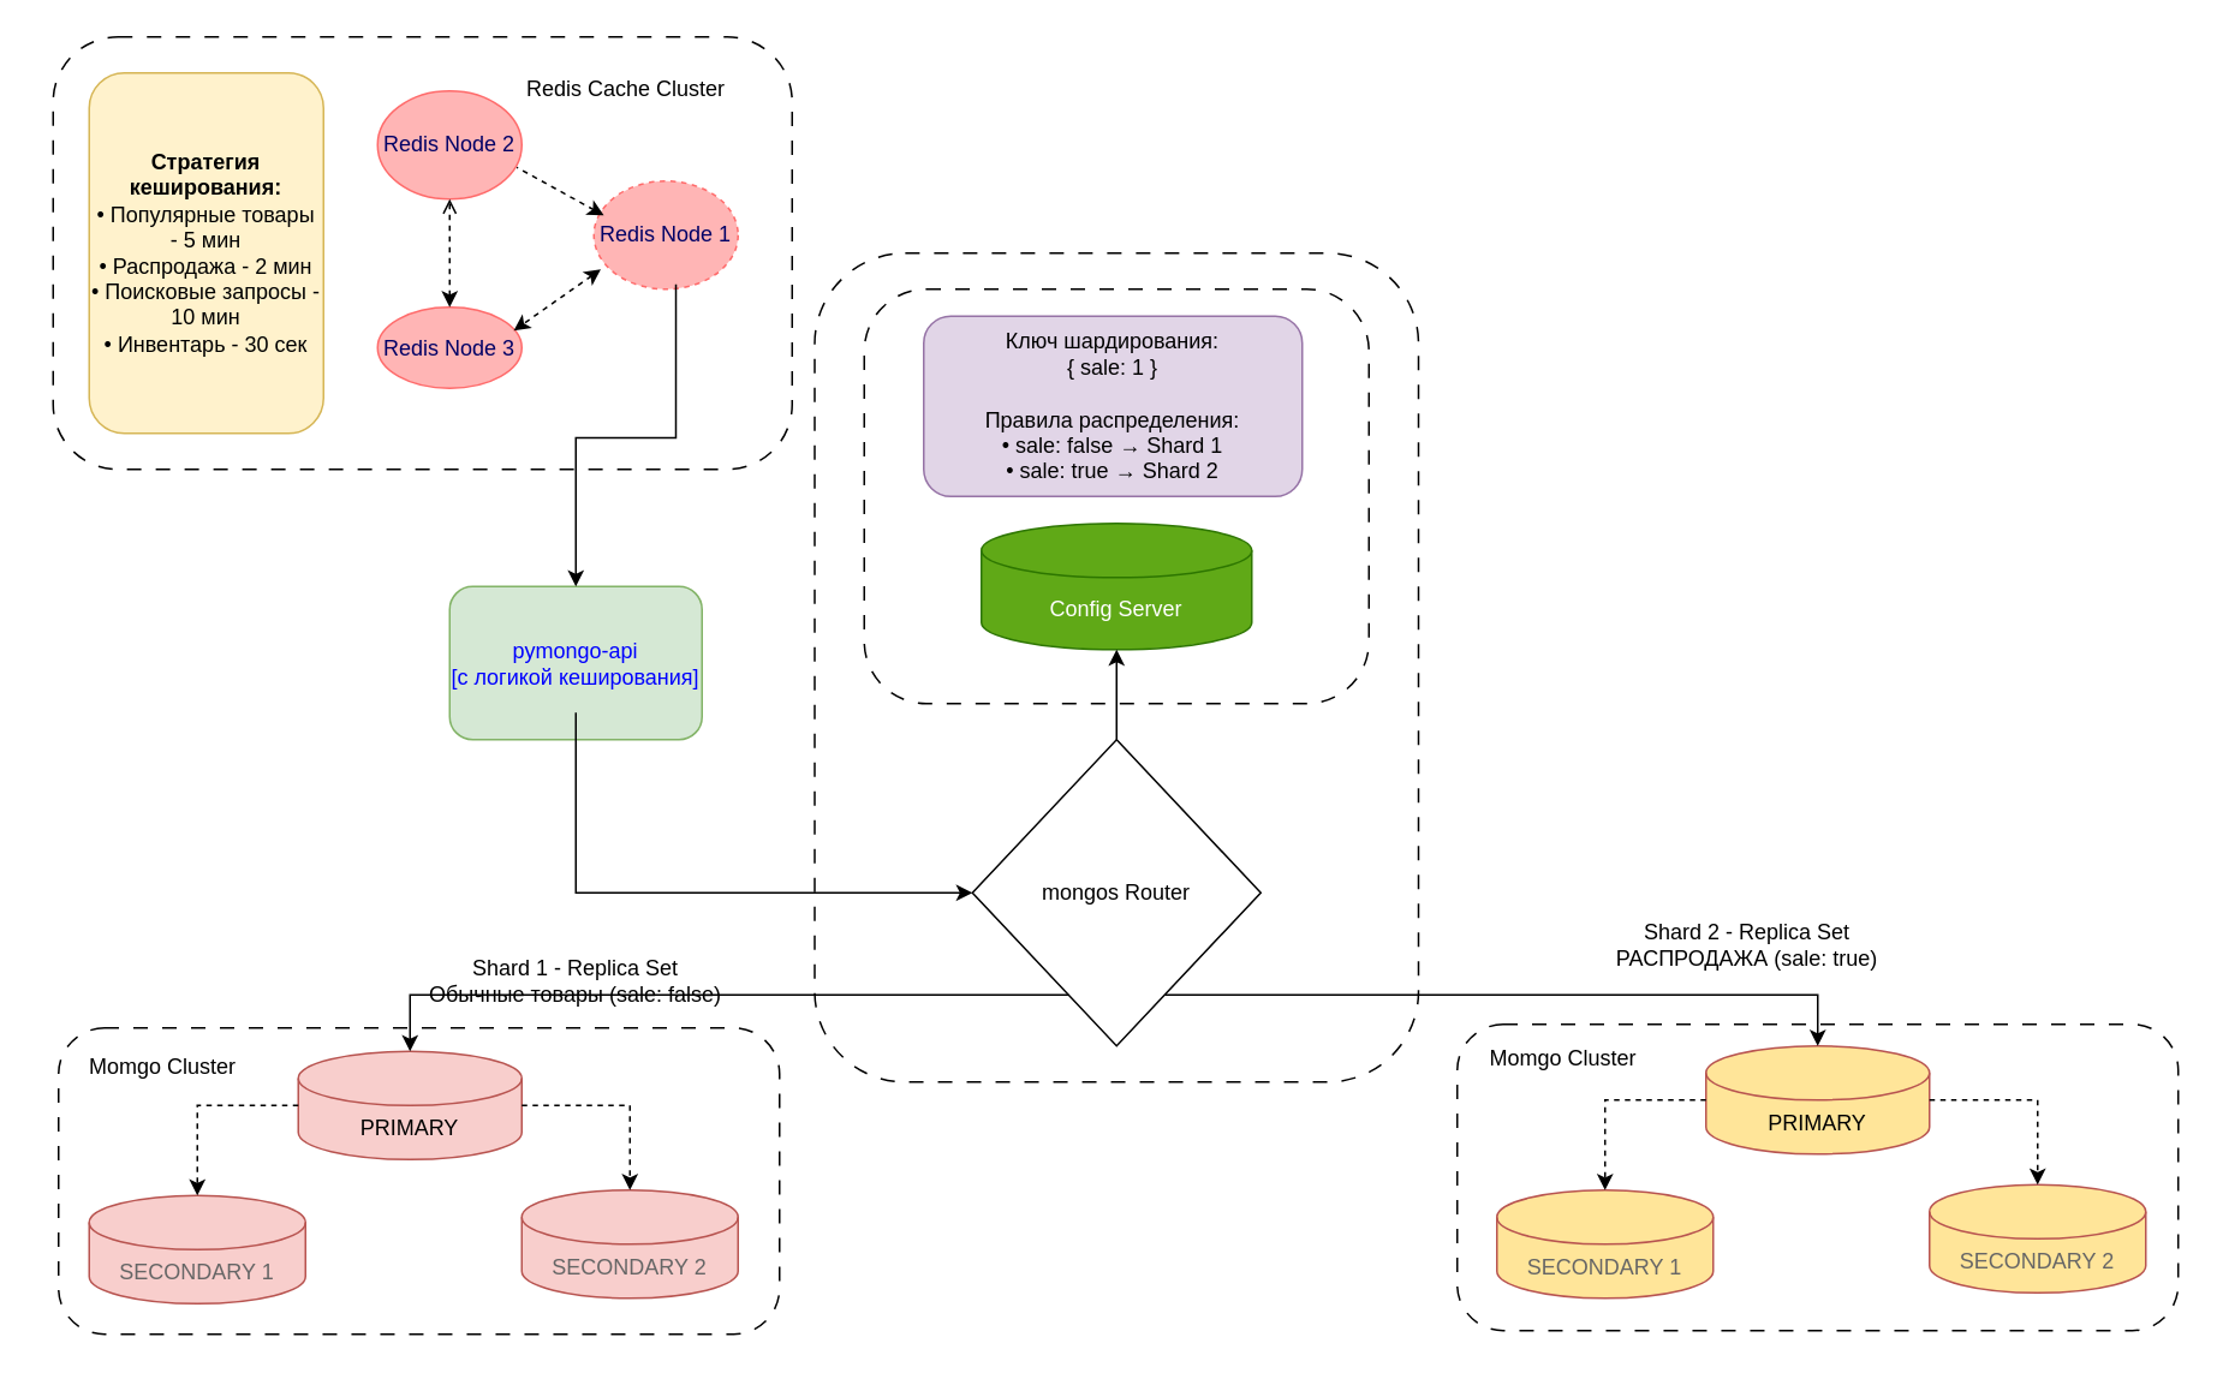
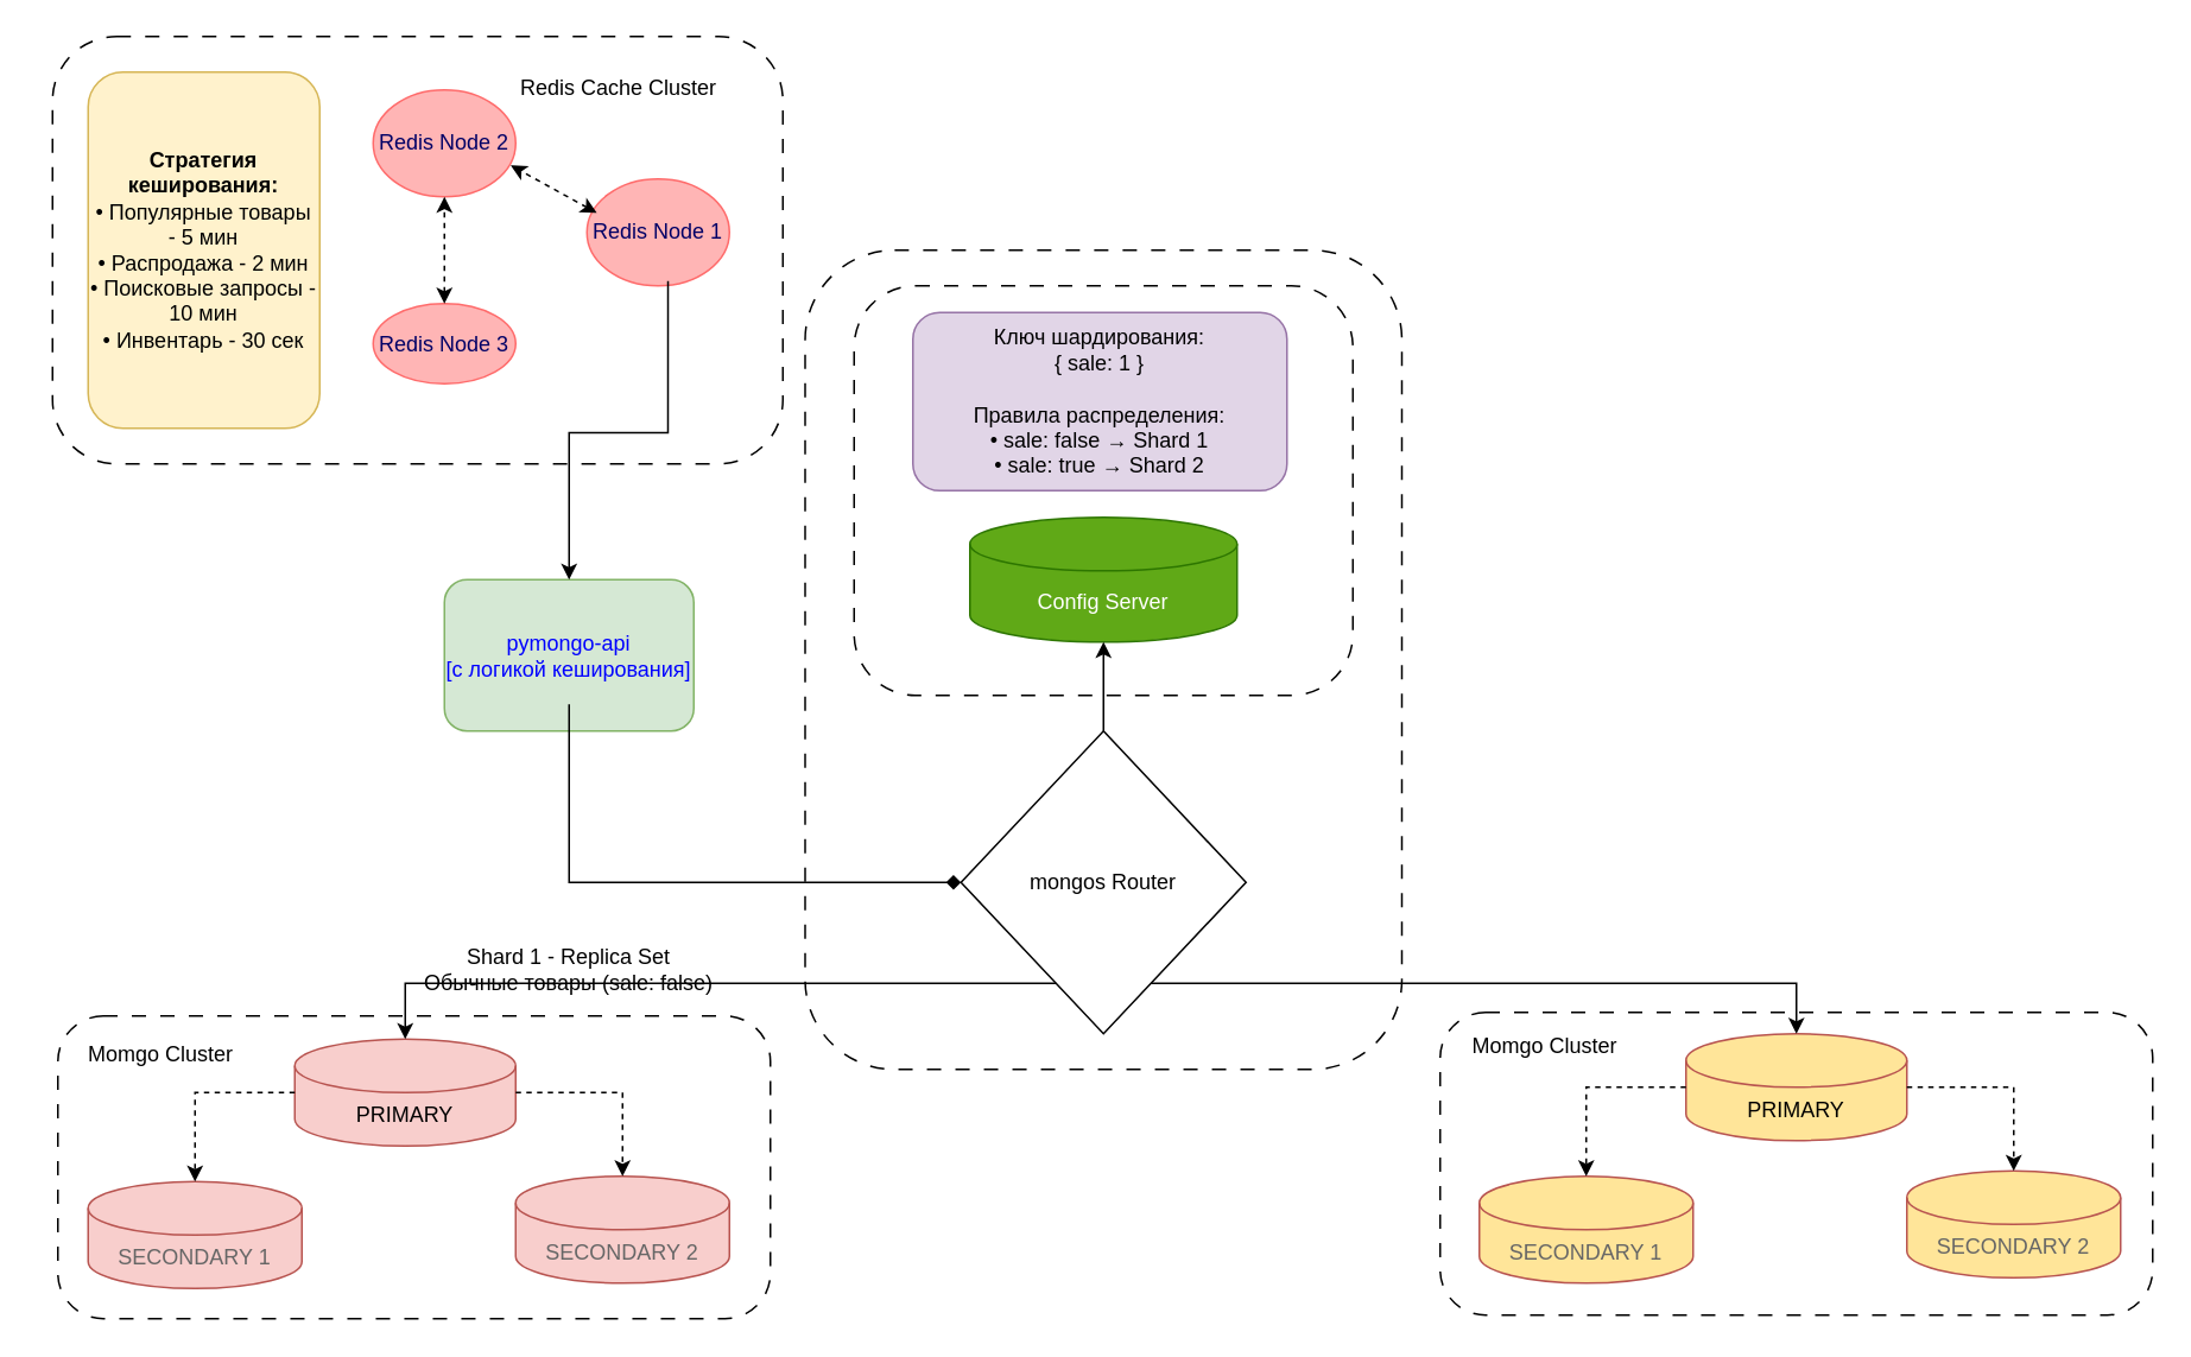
  <mxCell id="0" />
  <mxCell id="1" parent="0" />
  <mxCell id="2" value="" style="rounded=1;whiteSpace=wrap;html=1;dashed=1;dashPattern=8 8;fillColor=none;" parent="1" vertex="1"><mxGeometry x="29" y="20" width="410" height="240" as="geometry" /></mxCell>
  <mxCell id="3" value="Redis Cache Cluster" style="text;html=1;strokeColor=none;fillColor=none;align=center;verticalAlign=middle;whiteSpace=wrap;rounded=0;" parent="1" vertex="1"><mxGeometry x="277" y="34" width="140" height="30" as="geometry" /></mxCell>
- <mxCell id="4" value="&lt;font style=&quot;color: rgb(0, 0, 102);&quot;&gt;Redis Node 1&lt;/font&gt;" style="ellipse;whiteSpace=wrap;html=1;fillColor=#FFB5B5;strokeColor=#FF6B6B;dashed=1;" parent="1" vertex="1"><mxGeometry x="329" y="100" width="80" height="60" as="geometry" /></mxCell>
+ <mxCell id="4" value="&lt;font style=&quot;color: rgb(0, 0, 102);&quot;&gt;Redis Node 1&lt;/font&gt;" style="ellipse;whiteSpace=wrap;html=1;fillColor=#FFB5B5;strokeColor=#FF6B6B;" parent="1" vertex="1"><mxGeometry x="329" y="100" width="80" height="60" as="geometry" /></mxCell>
  <mxCell id="5" value="&lt;font style=&quot;color: rgb(0, 0, 102);&quot;&gt;Redis Node 2&lt;/font&gt;" style="ellipse;whiteSpace=wrap;html=1;fillColor=#FFB5B5;strokeColor=#FF6B6B;" parent="1" vertex="1"><mxGeometry x="209" y="50" width="80" height="60" as="geometry" /></mxCell>
  <mxCell id="6" value="&lt;font style=&quot;color: rgb(0, 0, 102);&quot;&gt;Redis Node 3&lt;/font&gt;" style="ellipse;whiteSpace=wrap;html=1;fillColor=#FFB5B5;strokeColor=#FF6B6B;" parent="1" vertex="1"><mxGeometry x="209" y="170" width="80" height="45" as="geometry" /></mxCell>
  <mxCell id="7" value="" style="rounded=1;whiteSpace=wrap;html=1;dashed=1;dashPattern=8 8;fillColor=none;" parent="1" vertex="1"><mxGeometry x="479" y="160" width="280" height="230" as="geometry" /></mxCell>
  <mxCell id="8" value="" style="rounded=1;whiteSpace=wrap;html=1;dashed=1;dashPattern=8 8;fillColor=none;" parent="1" vertex="1"><mxGeometry x="451.5" y="140" width="335" height="460" as="geometry" /></mxCell>
  <mxCell id="9" value="&lt;font style=&quot;color: rgb(0, 0, 255);&quot;&gt;pymongo-api&lt;br&gt;&lt;font style=&quot;font-size: 12px&quot;&gt;[с логикой кеширования]&lt;/font&gt;&lt;/font&gt;" style="rounded=1;whiteSpace=wrap;html=1;fillColor=#d5e8d4;strokeColor=#82b366;" parent="1" vertex="1"><mxGeometry x="249" y="325" width="140" height="85" as="geometry" /></mxCell>
  <mxCell id="10" value="mongos Router" style="rhombus;whiteSpace=wrap;html=1;" parent="1" vertex="1"><mxGeometry x="539" y="410" width="160" height="170" as="geometry" /></mxCell>
  <mxCell id="11" value="Config Server" style="shape=cylinder3;whiteSpace=wrap;html=1;boundedLbl=1;backgroundOutline=1;size=15;fillColor=#60a917;strokeColor=#2D7600;fontColor=#ffffff;" parent="1" vertex="1"><mxGeometry x="544" y="290" width="150" height="70" as="geometry" /></mxCell>
  <mxCell id="12" value="Ключ шардирования:&lt;br&gt;{ sale: 1 }&lt;br&gt;&lt;br&gt;Правила распределения:&lt;br&gt;• sale: false → Shard 1&lt;br&gt;• sale: true → Shard 2" style="rounded=1;whiteSpace=wrap;html=1;fillColor=#e1d5e7;strokeColor=#9673a6;fontColor=#000000;" parent="1" vertex="1"><mxGeometry x="512" y="175" width="210" height="100" as="geometry" /></mxCell>
  <mxCell id="13" value="Shard 1 - Replica Set&lt;br&gt;Обычные товары (sale: false)" style="text;html=1;strokeColor=none;fillColor=none;align=center;verticalAlign=middle;whiteSpace=wrap;rounded=0;" parent="1" vertex="1"><mxGeometry x="199" y="529" width="240" height="30" as="geometry" /></mxCell>
  <mxCell id="14" value="PRIMARY" style="shape=cylinder3;whiteSpace=wrap;html=1;boundedLbl=1;backgroundOutline=1;size=15;fillColor=#f8cecc;strokeColor=#b85450;fontColor=#000000;" parent="1" vertex="1"><mxGeometry x="165" y="583" width="124" height="60" as="geometry" /></mxCell>
  <mxCell id="15" value="SECONDARY 1" style="shape=cylinder3;whiteSpace=wrap;html=1;boundedLbl=1;backgroundOutline=1;size=15;fillColor=#f8cecc;strokeColor=#b85450;fontColor=#666666;" parent="1" vertex="1"><mxGeometry x="49" y="663" width="120" height="60" as="geometry" /></mxCell>
  <mxCell id="16" value="SECONDARY 2" style="shape=cylinder3;whiteSpace=wrap;html=1;boundedLbl=1;backgroundOutline=1;size=15;fillColor=#f8cecc;strokeColor=#b85450;fontColor=#666666;" parent="1" vertex="1"><mxGeometry x="289" y="660" width="120" height="60" as="geometry" /></mxCell>
- <mxCell id="17" value="Shard 2 - Replica Set&lt;br&gt;РАСПРОДАЖА (sale: true)" style="text;html=1;strokeColor=none;fillColor=none;align=center;verticalAlign=middle;whiteSpace=wrap;rounded=0;" parent="1" vertex="1"><mxGeometry x="849" y="509" width="240" height="30" as="geometry" /></mxCell>
  <mxCell id="18" value="PRIMARY" style="shape=cylinder3;whiteSpace=wrap;html=1;boundedLbl=1;backgroundOutline=1;size=15;fillColor=#FFE599;strokeColor=#b85450;fontColor=#000000;" parent="1" vertex="1"><mxGeometry x="946" y="580" width="124" height="60" as="geometry" /></mxCell>
  <mxCell id="19" value="SECONDARY 1" style="shape=cylinder3;whiteSpace=wrap;html=1;boundedLbl=1;backgroundOutline=1;size=15;fillColor=#FFE599;strokeColor=#b85450;fontColor=#666666;" parent="1" vertex="1"><mxGeometry x="830" y="660" width="120" height="60" as="geometry" /></mxCell>
  <mxCell id="20" value="SECONDARY 2" style="shape=cylinder3;whiteSpace=wrap;html=1;boundedLbl=1;backgroundOutline=1;size=15;fillColor=#FFE599;strokeColor=#b85450;fontColor=#666666;" parent="1" vertex="1"><mxGeometry x="1070" y="657" width="120" height="60" as="geometry" /></mxCell>
  <mxCell id="21" value="&lt;b&gt;Стратегия кеширования:&lt;/b&gt;&lt;br&gt;• Популярные товары - 5 мин&lt;br&gt;• Распродажа - 2 мин&lt;br&gt;• Поисковые запросы - 10 мин&lt;br&gt;• Инвентарь - 30 сек" style="rounded=1;whiteSpace=wrap;html=1;fillColor=#fff2cc;strokeColor=#d6b656;fontColor=#000000;" parent="1" vertex="1"><mxGeometry x="49" y="40" width="130" height="200" as="geometry" /></mxCell>
  <mxCell id="22" style="edgeStyle=orthogonalEdgeStyle;rounded=0;orthogonalLoop=1;jettySize=auto;html=1;exitX=0.569;exitY=0.956;exitDx=0;exitDy=0;entryX=0.5;entryY=0;entryDx=0;entryDy=0;exitPerimeter=0;" parent="1" source="4" target="9" edge="1"><mxGeometry relative="1" as="geometry"><mxPoint x="229" y="270" as="targetPoint" /></mxGeometry></mxCell>
- <mxCell id="23" style="edgeStyle=orthogonalEdgeStyle;rounded=0;orthogonalLoop=1;jettySize=auto;html=1;exitX=0.5;exitY=1;exitDx=0;exitDy=0;entryX=0;entryY=0.5;entryDx=0;entryDy=0;" parent="1" source="9" target="10" edge="1"><mxGeometry relative="1" as="geometry"><Array as="points"><mxPoint x="319" y="395" /><mxPoint x="319" y="480" /></Array></mxGeometry></mxCell>
+ <mxCell id="23" style="edgeStyle=orthogonalEdgeStyle;rounded=0;orthogonalLoop=1;jettySize=auto;html=1;exitX=0.5;exitY=1;exitDx=0;exitDy=0;entryX=0;entryY=0.5;entryDx=0;entryDy=0;endArrow=diamond;" parent="1" source="9" target="10" edge="1"><mxGeometry relative="1" as="geometry"><Array as="points"><mxPoint x="319" y="395" /><mxPoint x="319" y="480" /></Array></mxGeometry></mxCell>
  <mxCell id="24" style="edgeStyle=orthogonalEdgeStyle;rounded=0;orthogonalLoop=1;jettySize=auto;html=1;exitX=0;exitY=0.5;exitDx=0;exitDy=0;dashed=1;exitPerimeter=0;entryX=0.5;entryY=0;entryDx=0;entryDy=0;entryPerimeter=0;" parent="1" source="14" target="15" edge="1"><mxGeometry relative="1" as="geometry"><mxPoint x="94" y="653" as="targetPoint" /></mxGeometry></mxCell>
  <mxCell id="25" style="edgeStyle=orthogonalEdgeStyle;rounded=0;orthogonalLoop=1;jettySize=auto;html=1;exitX=1;exitY=0.5;exitDx=0;exitDy=0;entryX=0.5;entryY=0;entryDx=0;entryDy=0;dashed=1;entryPerimeter=0;" parent="1" source="14" target="16" edge="1"><mxGeometry relative="1" as="geometry" /></mxCell>
  <mxCell id="26" style="edgeStyle=orthogonalEdgeStyle;rounded=0;orthogonalLoop=1;jettySize=auto;html=1;exitX=0;exitY=0.5;exitDx=0;exitDy=0;dashed=1;exitPerimeter=0;entryX=0.5;entryY=0;entryDx=0;entryDy=0;entryPerimeter=0;" parent="1" source="18" target="19" edge="1"><mxGeometry relative="1" as="geometry"><mxPoint x="875" y="650" as="targetPoint" /></mxGeometry></mxCell>
  <mxCell id="27" style="edgeStyle=orthogonalEdgeStyle;rounded=0;orthogonalLoop=1;jettySize=auto;html=1;exitX=1;exitY=0.5;exitDx=0;exitDy=0;entryX=0.5;entryY=0;entryDx=0;entryDy=0;dashed=1;entryPerimeter=0;" parent="1" source="18" target="20" edge="1"><mxGeometry relative="1" as="geometry" /></mxCell>
  <mxCell id="28" style="edgeStyle=orthogonalEdgeStyle;rounded=0;orthogonalLoop=1;jettySize=auto;html=1;exitX=0.5;exitY=0;exitDx=0;exitDy=0;entryX=0.5;entryY=1;entryDx=0;entryDy=0;" parent="1" source="10" target="11" edge="1"><mxGeometry relative="1" as="geometry" /></mxCell>
  <mxCell id="29" style="edgeStyle=orthogonalEdgeStyle;rounded=0;orthogonalLoop=1;jettySize=auto;html=1;exitX=0.25;exitY=1;exitDx=0;exitDy=0;entryX=0.5;entryY=0;entryDx=0;entryDy=0;" parent="1" source="10" target="14" edge="1"><mxGeometry relative="1" as="geometry" /></mxCell>
  <mxCell id="30" style="edgeStyle=orthogonalEdgeStyle;rounded=0;orthogonalLoop=1;jettySize=auto;html=1;exitX=0.75;exitY=1;exitDx=0;exitDy=0;entryX=0.5;entryY=0;entryDx=0;entryDy=0;entryPerimeter=0;" parent="1" source="10" target="18" edge="1"><mxGeometry relative="1" as="geometry" /></mxCell>
  <mxCell id="31" value="" style="rounded=1;whiteSpace=wrap;html=1;dashed=1;dashPattern=8 8;fillColor=none;" parent="1" vertex="1"><mxGeometry x="32" y="570" width="400" height="170" as="geometry" /></mxCell>
  <mxCell id="32" value="" style="rounded=1;whiteSpace=wrap;html=1;dashed=1;dashPattern=8 8;fillColor=none;" parent="1" vertex="1"><mxGeometry x="808" y="568" width="400" height="170" as="geometry" /></mxCell>
- <mxCell id="33" value="" style="endArrow=open;startArrow=classic;html=1;rounded=0;exitX=0.5;exitY=0;exitDx=0;exitDy=0;dashed=1;" edge="1" parent="1" source="6" target="5"><mxGeometry width="50" height="50" relative="1" as="geometry"><mxPoint x="269" y="170" as="sourcePoint" /><mxPoint x="319" y="120" as="targetPoint" /></mxGeometry></mxCell>
- <mxCell id="34" value="" style="endArrow=none;startArrow=classic;html=1;rounded=0;exitX=0.069;exitY=0.317;exitDx=0;exitDy=0;dashed=1;entryX=0.965;entryY=0.706;entryDx=0;entryDy=0;entryPerimeter=0;exitPerimeter=0;" edge="1" parent="1" source="4" target="5"><mxGeometry width="50" height="50" relative="1" as="geometry"><mxPoint x="318.58" y="200" as="sourcePoint" /><mxPoint x="318.58" y="140" as="targetPoint" /></mxGeometry></mxCell>
- <mxCell id="35" value="" style="endArrow=classic;startArrow=classic;html=1;rounded=0;exitX=0.048;exitY=0.817;exitDx=0;exitDy=0;dashed=1;entryX=0.944;entryY=0.289;entryDx=0;entryDy=0;entryPerimeter=0;exitPerimeter=0;" edge="1" parent="1" source="4" target="6"><mxGeometry width="50" height="50" relative="1" as="geometry"><mxPoint x="338" y="137" as="sourcePoint" /><mxPoint x="289" y="110" as="targetPoint" /></mxGeometry></mxCell>
+ <mxCell id="33" value="" style="endArrow=classic;startArrow=classic;html=1;rounded=0;exitX=0.5;exitY=0;exitDx=0;exitDy=0;dashed=1;" edge="1" parent="1" source="6" target="5"><mxGeometry width="50" height="50" relative="1" as="geometry"><mxPoint x="269" y="170" as="sourcePoint" /><mxPoint x="319" y="120" as="targetPoint" /></mxGeometry></mxCell>
+ <mxCell id="34" value="" style="endArrow=classic;startArrow=classic;html=1;rounded=0;exitX=0.069;exitY=0.317;exitDx=0;exitDy=0;dashed=1;entryX=0.965;entryY=0.706;entryDx=0;entryDy=0;entryPerimeter=0;exitPerimeter=0;" edge="1" parent="1" source="4" target="5"><mxGeometry width="50" height="50" relative="1" as="geometry"><mxPoint x="318.58" y="200" as="sourcePoint" /><mxPoint x="318.58" y="140" as="targetPoint" /></mxGeometry></mxCell>
  <mxCell id="36" value="Momgo Cluster" style="text;html=1;strokeColor=none;fillColor=none;align=center;verticalAlign=middle;whiteSpace=wrap;rounded=0;" vertex="1" parent="1"><mxGeometry x="20" y="577" width="140" height="30" as="geometry" /></mxCell>
  <mxCell id="37" value="Momgo Cluster" style="text;html=1;strokeColor=none;fillColor=none;align=center;verticalAlign=middle;whiteSpace=wrap;rounded=0;" vertex="1" parent="1"><mxGeometry x="797" y="572" width="140" height="30" as="geometry" /></mxCell>
